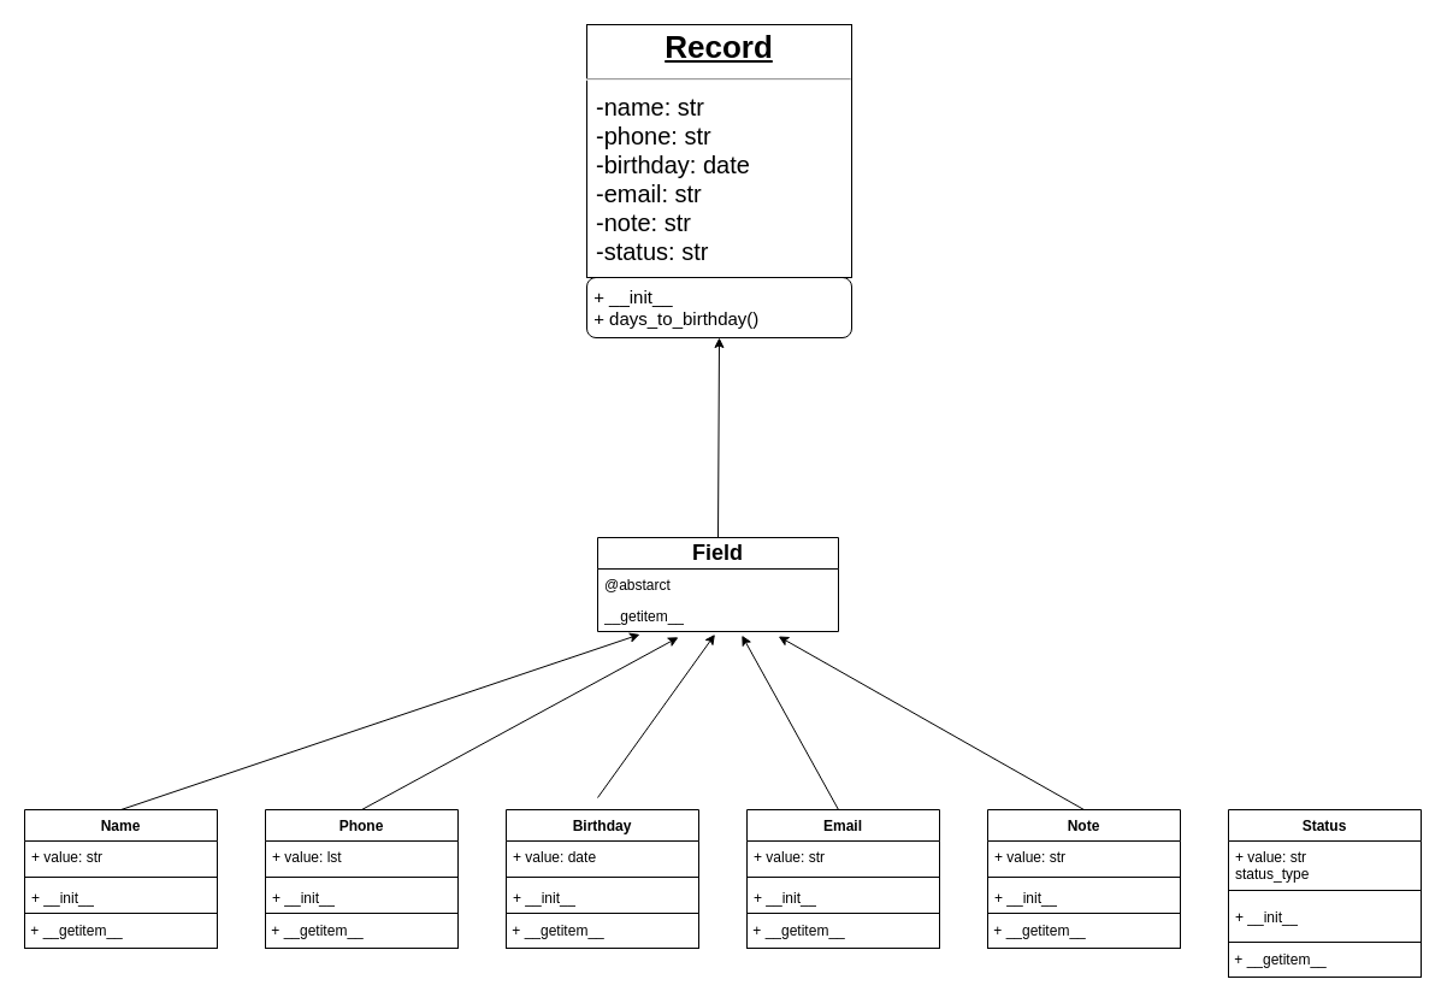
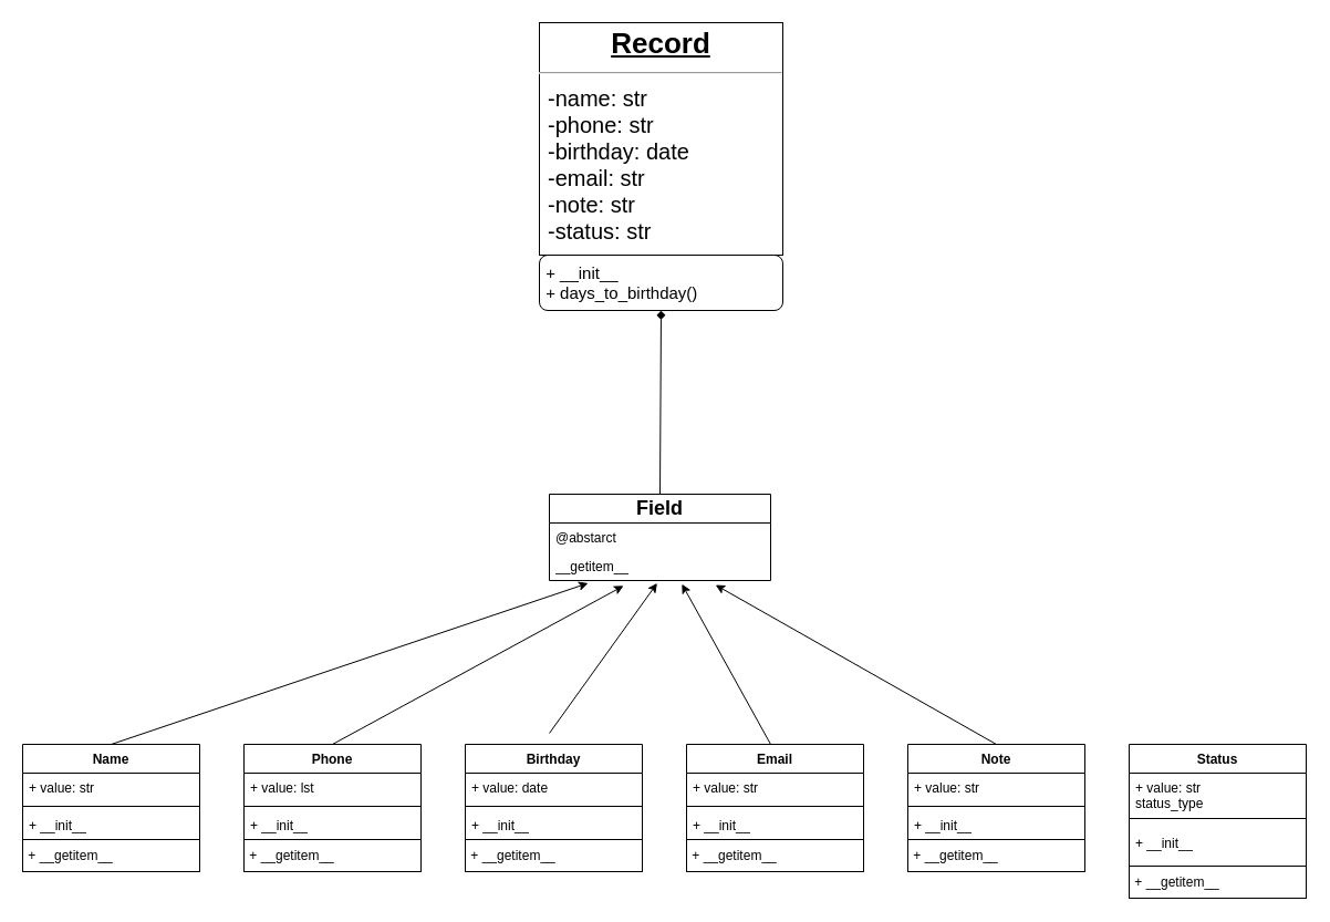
  <mxCell id="0" />
  <mxCell id="1" parent="0" />
  <mxCell id="2" value="&lt;h2&gt;Field&lt;/h2&gt;" style="swimlane;fontStyle=0;childLayout=stackLayout;horizontal=1;startSize=26;fillColor=none;horizontalStack=0;resizeParent=1;resizeParentMax=0;resizeLast=0;collapsible=1;marginBottom=0;whiteSpace=wrap;html=1;" vertex="1" parent="1"><mxGeometry x="496" y="446" width="200" height="78" as="geometry" /></mxCell>
  <mxCell id="3" value="@abstarct" style="text;strokeColor=none;fillColor=none;align=left;verticalAlign=top;spacingLeft=4;spacingRight=4;overflow=hidden;rotatable=0;points=[[0,0.5],[1,0.5]];portConstraint=eastwest;whiteSpace=wrap;html=1;" vertex="1" parent="2"><mxGeometry y="26" width="200" height="26" as="geometry" /></mxCell>
  <mxCell id="4" value="__getitem__" style="text;strokeColor=none;fillColor=none;align=left;verticalAlign=top;spacingLeft=4;spacingRight=4;overflow=hidden;rotatable=0;points=[[0,0.5],[1,0.5]];portConstraint=eastwest;whiteSpace=wrap;html=1;" vertex="1" parent="2"><mxGeometry y="52" width="200" height="26" as="geometry" /></mxCell>
  <mxCell id="5" value="Name" style="swimlane;fontStyle=1;align=center;verticalAlign=top;childLayout=stackLayout;horizontal=1;startSize=26;horizontalStack=0;resizeParent=1;resizeParentMax=0;resizeLast=0;collapsible=1;marginBottom=0;whiteSpace=wrap;html=1;" vertex="1" parent="1"><mxGeometry x="20" y="672" width="160" height="86" as="geometry" /></mxCell>
  <mxCell id="6" value="+ value: str" style="text;strokeColor=none;fillColor=none;align=left;verticalAlign=top;spacingLeft=4;spacingRight=4;overflow=hidden;rotatable=0;points=[[0,0.5],[1,0.5]];portConstraint=eastwest;whiteSpace=wrap;html=1;" vertex="1" parent="5"><mxGeometry y="26" width="160" height="26" as="geometry" /></mxCell>
  <mxCell id="7" value="" style="line;strokeWidth=1;fillColor=none;align=left;verticalAlign=middle;spacingTop=-1;spacingLeft=3;spacingRight=3;rotatable=0;labelPosition=right;points=[];portConstraint=eastwest;strokeColor=inherit;" vertex="1" parent="5"><mxGeometry y="52" width="160" height="8" as="geometry" /></mxCell>
  <mxCell id="8" value="+ __init__" style="text;strokeColor=none;fillColor=none;align=left;verticalAlign=top;spacingLeft=4;spacingRight=4;overflow=hidden;rotatable=0;points=[[0,0.5],[1,0.5]];portConstraint=eastwest;whiteSpace=wrap;html=1;" vertex="1" parent="5"><mxGeometry y="60" width="160" height="26" as="geometry" /></mxCell>
  <mxCell id="9" value="&amp;nbsp;+ __getitem__" style="rounded=0;whiteSpace=wrap;html=1;align=left;" vertex="1" parent="1"><mxGeometry x="20" y="758" width="160" height="29" as="geometry" /></mxCell>
  <mxCell id="10" value="Phone" style="swimlane;fontStyle=1;align=center;verticalAlign=top;childLayout=stackLayout;horizontal=1;startSize=26;horizontalStack=0;resizeParent=1;resizeParentMax=0;resizeLast=0;collapsible=1;marginBottom=0;whiteSpace=wrap;html=1;" vertex="1" parent="1"><mxGeometry x="220" y="672" width="160" height="86" as="geometry" /></mxCell>
  <mxCell id="11" value="+ value: lst" style="text;strokeColor=none;fillColor=none;align=left;verticalAlign=top;spacingLeft=4;spacingRight=4;overflow=hidden;rotatable=0;points=[[0,0.5],[1,0.5]];portConstraint=eastwest;whiteSpace=wrap;html=1;" vertex="1" parent="10"><mxGeometry y="26" width="160" height="26" as="geometry" /></mxCell>
  <mxCell id="12" value="" style="line;strokeWidth=1;fillColor=none;align=left;verticalAlign=middle;spacingTop=-1;spacingLeft=3;spacingRight=3;rotatable=0;labelPosition=right;points=[];portConstraint=eastwest;strokeColor=inherit;" vertex="1" parent="10"><mxGeometry y="52" width="160" height="8" as="geometry" /></mxCell>
  <mxCell id="13" value="+ __init__" style="text;strokeColor=none;fillColor=none;align=left;verticalAlign=top;spacingLeft=4;spacingRight=4;overflow=hidden;rotatable=0;points=[[0,0.5],[1,0.5]];portConstraint=eastwest;whiteSpace=wrap;html=1;" vertex="1" parent="10"><mxGeometry y="60" width="160" height="26" as="geometry" /></mxCell>
  <mxCell id="14" value="&amp;nbsp;+ __getitem__" style="rounded=0;whiteSpace=wrap;html=1;align=left;" vertex="1" parent="1"><mxGeometry x="220" y="758" width="160" height="29" as="geometry" /></mxCell>
  <mxCell id="15" value="Birthday" style="swimlane;fontStyle=1;align=center;verticalAlign=top;childLayout=stackLayout;horizontal=1;startSize=26;horizontalStack=0;resizeParent=1;resizeParentMax=0;resizeLast=0;collapsible=1;marginBottom=0;whiteSpace=wrap;html=1;" vertex="1" parent="1"><mxGeometry x="420" y="672" width="160" height="86" as="geometry" /></mxCell>
  <mxCell id="16" value="+ value: date" style="text;strokeColor=none;fillColor=none;align=left;verticalAlign=top;spacingLeft=4;spacingRight=4;overflow=hidden;rotatable=0;points=[[0,0.5],[1,0.5]];portConstraint=eastwest;whiteSpace=wrap;html=1;" vertex="1" parent="15"><mxGeometry y="26" width="160" height="26" as="geometry" /></mxCell>
  <mxCell id="17" value="" style="line;strokeWidth=1;fillColor=none;align=left;verticalAlign=middle;spacingTop=-1;spacingLeft=3;spacingRight=3;rotatable=0;labelPosition=right;points=[];portConstraint=eastwest;strokeColor=inherit;" vertex="1" parent="15"><mxGeometry y="52" width="160" height="8" as="geometry" /></mxCell>
  <mxCell id="18" value="+ __init__" style="text;strokeColor=none;fillColor=none;align=left;verticalAlign=top;spacingLeft=4;spacingRight=4;overflow=hidden;rotatable=0;points=[[0,0.5],[1,0.5]];portConstraint=eastwest;whiteSpace=wrap;html=1;" vertex="1" parent="15"><mxGeometry y="60" width="160" height="26" as="geometry" /></mxCell>
  <mxCell id="19" value="&amp;nbsp;+ __getitem__" style="rounded=0;whiteSpace=wrap;html=1;align=left;" vertex="1" parent="1"><mxGeometry x="420" y="758" width="160" height="29" as="geometry" /></mxCell>
  <mxCell id="20" value="Email" style="swimlane;fontStyle=1;align=center;verticalAlign=top;childLayout=stackLayout;horizontal=1;startSize=26;horizontalStack=0;resizeParent=1;resizeParentMax=0;resizeLast=0;collapsible=1;marginBottom=0;whiteSpace=wrap;html=1;" vertex="1" parent="1"><mxGeometry x="620" y="672" width="160" height="86" as="geometry" /></mxCell>
  <mxCell id="21" value="+ value: str" style="text;strokeColor=none;fillColor=none;align=left;verticalAlign=top;spacingLeft=4;spacingRight=4;overflow=hidden;rotatable=0;points=[[0,0.5],[1,0.5]];portConstraint=eastwest;whiteSpace=wrap;html=1;" vertex="1" parent="20"><mxGeometry y="26" width="160" height="26" as="geometry" /></mxCell>
  <mxCell id="22" value="" style="line;strokeWidth=1;fillColor=none;align=left;verticalAlign=middle;spacingTop=-1;spacingLeft=3;spacingRight=3;rotatable=0;labelPosition=right;points=[];portConstraint=eastwest;strokeColor=inherit;" vertex="1" parent="20"><mxGeometry y="52" width="160" height="8" as="geometry" /></mxCell>
  <mxCell id="23" value="+ __init__" style="text;strokeColor=none;fillColor=none;align=left;verticalAlign=top;spacingLeft=4;spacingRight=4;overflow=hidden;rotatable=0;points=[[0,0.5],[1,0.5]];portConstraint=eastwest;whiteSpace=wrap;html=1;" vertex="1" parent="20"><mxGeometry y="60" width="160" height="26" as="geometry" /></mxCell>
  <mxCell id="24" value="&amp;nbsp;+ __getitem__" style="rounded=0;whiteSpace=wrap;html=1;align=left;" vertex="1" parent="1"><mxGeometry x="620" y="758" width="160" height="29" as="geometry" /></mxCell>
  <mxCell id="25" value="Note" style="swimlane;fontStyle=1;align=center;verticalAlign=top;childLayout=stackLayout;horizontal=1;startSize=26;horizontalStack=0;resizeParent=1;resizeParentMax=0;resizeLast=0;collapsible=1;marginBottom=0;whiteSpace=wrap;html=1;" vertex="1" parent="1"><mxGeometry x="820" y="672" width="160" height="86" as="geometry" /></mxCell>
  <mxCell id="26" value="+ value: str" style="text;strokeColor=none;fillColor=none;align=left;verticalAlign=top;spacingLeft=4;spacingRight=4;overflow=hidden;rotatable=0;points=[[0,0.5],[1,0.5]];portConstraint=eastwest;whiteSpace=wrap;html=1;" vertex="1" parent="25"><mxGeometry y="26" width="160" height="26" as="geometry" /></mxCell>
  <mxCell id="27" value="" style="line;strokeWidth=1;fillColor=none;align=left;verticalAlign=middle;spacingTop=-1;spacingLeft=3;spacingRight=3;rotatable=0;labelPosition=right;points=[];portConstraint=eastwest;strokeColor=inherit;" vertex="1" parent="25"><mxGeometry y="52" width="160" height="8" as="geometry" /></mxCell>
  <mxCell id="28" value="+ __init__" style="text;strokeColor=none;fillColor=none;align=left;verticalAlign=top;spacingLeft=4;spacingRight=4;overflow=hidden;rotatable=0;points=[[0,0.5],[1,0.5]];portConstraint=eastwest;whiteSpace=wrap;html=1;" vertex="1" parent="25"><mxGeometry y="60" width="160" height="26" as="geometry" /></mxCell>
  <mxCell id="29" value="&amp;nbsp;+ __getitem__" style="rounded=0;whiteSpace=wrap;html=1;align=left;" vertex="1" parent="1"><mxGeometry x="820" y="758" width="160" height="29" as="geometry" /></mxCell>
  <mxCell id="30" value="Status" style="swimlane;fontStyle=1;align=center;verticalAlign=top;childLayout=stackLayout;horizontal=1;startSize=26;horizontalStack=0;resizeParent=1;resizeParentMax=0;resizeLast=0;collapsible=1;marginBottom=0;whiteSpace=wrap;html=1;" vertex="1" parent="1"><mxGeometry x="1020" y="672" width="160" height="116" as="geometry" /></mxCell>
  <mxCell id="31" value="+ value: str&lt;br&gt;status_type" style="text;strokeColor=none;fillColor=none;align=left;verticalAlign=top;spacingLeft=4;spacingRight=4;overflow=hidden;rotatable=0;points=[[0,0.5],[1,0.5]];portConstraint=eastwest;whiteSpace=wrap;html=1;" vertex="1" parent="30"><mxGeometry y="26" width="160" height="32" as="geometry" /></mxCell>
  <mxCell id="32" value="" style="line;strokeWidth=1;fillColor=none;align=left;verticalAlign=middle;spacingTop=-1;spacingLeft=3;spacingRight=3;rotatable=0;labelPosition=right;points=[];portConstraint=eastwest;strokeColor=inherit;" vertex="1" parent="30"><mxGeometry y="58" width="160" height="18" as="geometry" /></mxCell>
  <mxCell id="33" value="+ __init__" style="text;strokeColor=none;fillColor=none;align=left;verticalAlign=top;spacingLeft=4;spacingRight=4;overflow=hidden;rotatable=0;points=[[0,0.5],[1,0.5]];portConstraint=eastwest;whiteSpace=wrap;html=1;" vertex="1" parent="30"><mxGeometry y="76" width="160" height="40" as="geometry" /></mxCell>
  <mxCell id="34" value="&amp;nbsp;+ __getitem__" style="rounded=0;whiteSpace=wrap;html=1;align=left;" vertex="1" parent="1"><mxGeometry x="1020" y="782" width="160" height="29" as="geometry" /></mxCell>
  <mxCell id="35" value="" style="endArrow=classic;html=1;rounded=0;entryX=0.487;entryY=1.092;entryDx=0;entryDy=0;entryPerimeter=0;" edge="1" parent="1" target="4"><mxGeometry width="50" height="50" relative="1" as="geometry"><mxPoint x="496" y="662" as="sourcePoint" /><mxPoint x="546" y="612" as="targetPoint" /></mxGeometry></mxCell>
  <mxCell id="36" value="" style="endArrow=classic;html=1;rounded=0;entryX=0.335;entryY=1.185;entryDx=0;entryDy=0;entryPerimeter=0;" edge="1" parent="1" target="4"><mxGeometry width="50" height="50" relative="1" as="geometry"><mxPoint x="300" y="672" as="sourcePoint" /><mxPoint x="397" y="536" as="targetPoint" /></mxGeometry></mxCell>
  <mxCell id="37" value="" style="endArrow=classic;html=1;rounded=0;entryX=0.175;entryY=1.092;entryDx=0;entryDy=0;entryPerimeter=0;" edge="1" parent="1" target="4"><mxGeometry width="50" height="50" relative="1" as="geometry"><mxPoint x="100" y="672" as="sourcePoint" /><mxPoint x="375" y="529" as="targetPoint" /></mxGeometry></mxCell>
  <mxCell id="38" value="" style="endArrow=classic;html=1;rounded=0;entryX=0.599;entryY=1.123;entryDx=0;entryDy=0;entryPerimeter=0;" edge="1" parent="1" target="4"><mxGeometry width="50" height="50" relative="1" as="geometry"><mxPoint x="696" y="672" as="sourcePoint" /><mxPoint x="793" y="536" as="targetPoint" /></mxGeometry></mxCell>
  <mxCell id="39" value="" style="endArrow=classic;html=1;rounded=0;entryX=0.751;entryY=1.154;entryDx=0;entryDy=0;entryPerimeter=0;" edge="1" parent="1" target="4"><mxGeometry width="50" height="50" relative="1" as="geometry"><mxPoint x="900" y="672" as="sourcePoint" /><mxPoint x="820" y="527" as="targetPoint" /></mxGeometry></mxCell>
  <mxCell id="40" value="&lt;font style=&quot;font-size: 15px;&quot;&gt;&amp;nbsp;+ __init__&lt;br&gt;&amp;nbsp;+ days_to_birthday()&lt;/font&gt;" style="whiteSpace=wrap;html=1;align=left;rounded=1;" vertex="1" parent="1"><mxGeometry x="487" y="230" width="220" height="50" as="geometry" /></mxCell>
  <mxCell id="41" value="&lt;h1 style=&quot;margin: 4px 0px 0px; text-align: center; text-decoration: underline;&quot;&gt;&lt;b style=&quot;&quot;&gt;&lt;font style=&quot;font-size: 26px;&quot;&gt;Record&lt;/font&gt;&lt;/b&gt;&lt;/h1&gt;&lt;hr style=&quot;font-size: 20px;&quot;&gt;&lt;p style=&quot;margin: 0px 0px 0px 8px; font-size: 20px;&quot;&gt;&lt;font style=&quot;font-size: 20px;&quot;&gt;-name: str&lt;br&gt;-phone: str&lt;br&gt;-birthday: date&lt;br&gt;-email: str&lt;br&gt;-note: str&lt;br&gt;-status: str&lt;/font&gt;&lt;/p&gt;" style="verticalAlign=top;align=left;overflow=fill;fontSize=12;fontFamily=Helvetica;html=1;whiteSpace=wrap;" vertex="1" parent="1"><mxGeometry x="487" y="20" width="220" height="210" as="geometry" /></mxCell>
- <mxCell id="42" value="" style="endArrow=classic;html=1;rounded=0;entryX=0.5;entryY=1;entryDx=0;entryDy=0;exitX=0.5;exitY=0;exitDx=0;exitDy=0;" edge="1" parent="1" source="2" target="40"><mxGeometry width="50" height="50" relative="1" as="geometry"><mxPoint x="640" y="431" as="sourcePoint" /><mxPoint x="560" y="286" as="targetPoint" /></mxGeometry></mxCell>
+ <mxCell id="42" value="" style="endArrow=diamond;html=1;rounded=0;entryX=0.5;entryY=1;entryDx=0;entryDy=0;exitX=0.5;exitY=0;exitDx=0;exitDy=0;" edge="1" parent="1" source="2" target="40"><mxGeometry width="50" height="50" relative="1" as="geometry"><mxPoint x="640" y="431" as="sourcePoint" /><mxPoint x="560" y="286" as="targetPoint" /></mxGeometry></mxCell>
